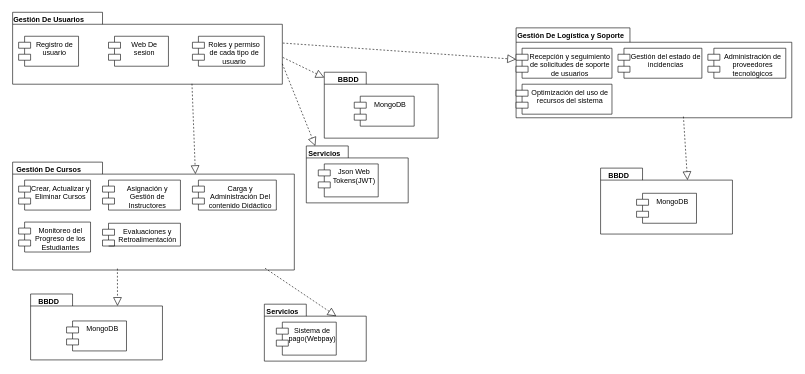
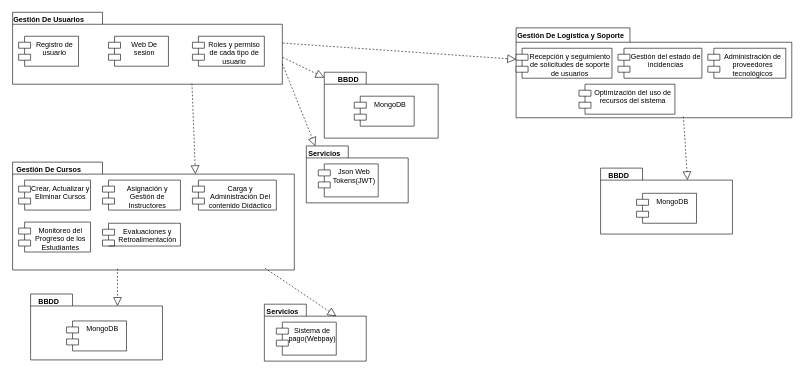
  <mxCell id="0" />
  <mxCell id="1" parent="0" />
  <mxCell id="2" value="" style="shape=folder;fontStyle=1;spacingTop=10;tabWidth=150;tabHeight=20;tabPosition=left;html=1;whiteSpace=wrap;" vertex="1" parent="1"><mxGeometry x="20" y="20" width="450" height="120" as="geometry" /></mxCell>
  <mxCell id="3" value="" style="shape=folder;fontStyle=1;spacingTop=10;tabWidth=150;tabHeight=20;tabPosition=left;html=1;whiteSpace=wrap;" vertex="1" parent="1"><mxGeometry x="20" y="270" width="470" height="180" as="geometry" /></mxCell>
  <mxCell id="4" value="" style="shape=folder;fontStyle=1;spacingTop=10;tabWidth=70;tabHeight=20;tabPosition=left;html=1;whiteSpace=wrap;" vertex="1" parent="1"><mxGeometry x="50" y="490" width="220" height="110" as="geometry" /></mxCell>
  <mxCell id="5" value="" style="shape=folder;fontStyle=1;spacingTop=10;tabWidth=190;tabHeight=24;tabPosition=left;html=1;whiteSpace=wrap;" vertex="1" parent="1"><mxGeometry x="860" y="46" width="460" height="150" as="geometry" /></mxCell>
  <mxCell id="6" value="Registro de usuario" style="shape=module;align=left;spacingLeft=20;align=center;verticalAlign=top;whiteSpace=wrap;html=1;" vertex="1" parent="1"><mxGeometry x="30" y="60" width="100" height="50" as="geometry" /></mxCell>
  <mxCell id="7" value="Gestión De Usuarios" style="text;align=center;fontStyle=1;verticalAlign=middle;spacingLeft=3;spacingRight=3;strokeColor=none;rotatable=0;points=[[0,0.5],[1,0.5]];portConstraint=eastwest;html=1;" vertex="1" parent="1"><mxGeometry x="40" y="20" width="80" height="26" as="geometry" /></mxCell>
  <mxCell id="8" value="Gestión De Cursos" style="text;align=center;fontStyle=1;verticalAlign=middle;spacingLeft=3;spacingRight=3;strokeColor=none;rotatable=0;points=[[0,0.5],[1,0.5]];portConstraint=eastwest;html=1;" vertex="1" parent="1"><mxGeometry x="40" y="270" width="80" height="26" as="geometry" /></mxCell>
  <mxCell id="9" value="BBDD" style="text;align=center;fontStyle=1;verticalAlign=middle;spacingLeft=3;spacingRight=3;strokeColor=none;rotatable=0;points=[[0,0.5],[1,0.5]];portConstraint=eastwest;html=1;" vertex="1" parent="1"><mxGeometry x="40" y="490" width="80" height="26" as="geometry" /></mxCell>
  <mxCell id="10" value="Web De sesion" style="shape=module;align=left;spacingLeft=20;align=center;verticalAlign=top;whiteSpace=wrap;html=1;" vertex="1" parent="1"><mxGeometry x="180" y="60" width="100" height="50" as="geometry" /></mxCell>
  <mxCell id="11" value="Roles y permiso de cada tipo de usuario" style="shape=module;align=left;spacingLeft=20;align=center;verticalAlign=top;whiteSpace=wrap;html=1;" vertex="1" parent="1"><mxGeometry x="320" y="60" width="120" height="50" as="geometry" /></mxCell>
  <mxCell id="12" value="Crear, Actualizar y Eliminar Cursos" style="shape=module;align=left;spacingLeft=20;align=center;verticalAlign=top;whiteSpace=wrap;html=1;" vertex="1" parent="1"><mxGeometry x="30" y="300" width="120" height="50" as="geometry" /></mxCell>
  <mxCell id="13" value="Asignación y Gestión de Instructores" style="shape=module;align=left;spacingLeft=20;align=center;verticalAlign=top;whiteSpace=wrap;html=1;" vertex="1" parent="1"><mxGeometry x="170" y="300" width="130" height="50" as="geometry" /></mxCell>
  <mxCell id="14" value="" style="shape=folder;fontStyle=1;spacingTop=10;tabWidth=70;tabHeight=20;tabPosition=left;html=1;whiteSpace=wrap;" vertex="1" parent="1"><mxGeometry x="510" y="243" width="170" height="95" as="geometry" /></mxCell>
  <mxCell id="15" value="Servicios" style="text;align=center;fontStyle=1;verticalAlign=middle;spacingLeft=3;spacingRight=3;strokeColor=none;rotatable=0;points=[[0,0.5],[1,0.5]];portConstraint=eastwest;html=1;" vertex="1" parent="1"><mxGeometry x="500" y="243" width="80" height="26" as="geometry" /></mxCell>
  <mxCell id="16" value="Json Web Tokens(JWT)" style="shape=module;align=left;spacingLeft=20;align=center;verticalAlign=top;whiteSpace=wrap;html=1;" vertex="1" parent="1"><mxGeometry x="530" y="273" width="100" height="55" as="geometry" /></mxCell>
  <mxCell id="17" value="MongoDB" style="shape=module;align=left;spacingLeft=20;align=center;verticalAlign=top;whiteSpace=wrap;html=1;" vertex="1" parent="1"><mxGeometry x="110" y="535" width="100" height="50" as="geometry" /></mxCell>
  <mxCell id="18" value="" style="endArrow=block;dashed=1;endFill=0;endSize=12;html=1;rounded=0;exitX=1;exitY=0.717;exitDx=0;exitDy=0;exitPerimeter=0;entryX=0.313;entryY=0;entryDx=0;entryDy=0;entryPerimeter=0;" edge="1" parent="1" source="2" target="15"><mxGeometry width="160" relative="1" as="geometry"><mxPoint x="460" y="270" as="sourcePoint" /><mxPoint x="620" y="270" as="targetPoint" /></mxGeometry></mxCell>
  <mxCell id="19" value="" style="endArrow=block;dashed=1;endFill=0;endSize=12;html=1;rounded=0;exitX=0.665;exitY=0.994;exitDx=0;exitDy=0;exitPerimeter=0;entryX=0;entryY=0;entryDx=305;entryDy=20;entryPerimeter=0;" edge="1" parent="1" source="2" target="3"><mxGeometry width="160" relative="1" as="geometry"><mxPoint x="460" y="270" as="sourcePoint" /><mxPoint x="620" y="270" as="targetPoint" /></mxGeometry></mxCell>
  <mxCell id="20" value="" style="endArrow=block;dashed=1;endFill=0;endSize=12;html=1;rounded=0;exitX=0.372;exitY=0.987;exitDx=0;exitDy=0;exitPerimeter=0;entryX=0;entryY=0;entryDx=145;entryDy=20;entryPerimeter=0;" edge="1" parent="1" source="3" target="4"><mxGeometry width="160" relative="1" as="geometry"><mxPoint x="460" y="270" as="sourcePoint" /><mxPoint x="620" y="270" as="targetPoint" /></mxGeometry></mxCell>
  <mxCell id="21" value="" style="endArrow=block;dashed=1;endFill=0;endSize=12;html=1;rounded=0;exitX=1.002;exitY=0.428;exitDx=0;exitDy=0;exitPerimeter=0;entryX=0;entryY=0;entryDx=0;entryDy=52.5;entryPerimeter=0;" edge="1" parent="1" source="2" target="5"><mxGeometry width="160" relative="1" as="geometry"><mxPoint x="460" y="270" as="sourcePoint" /><mxPoint x="620" y="270" as="targetPoint" /></mxGeometry></mxCell>
  <mxCell id="22" value="" style="shape=folder;fontStyle=1;spacingTop=10;tabWidth=70;tabHeight=20;tabPosition=left;html=1;whiteSpace=wrap;" vertex="1" parent="1"><mxGeometry x="540" y="120" width="190" height="110" as="geometry" /></mxCell>
  <mxCell id="23" value="BBDD" style="text;align=center;fontStyle=1;verticalAlign=middle;spacingLeft=3;spacingRight=3;strokeColor=none;rotatable=0;points=[[0,0.5],[1,0.5]];portConstraint=eastwest;html=1;" vertex="1" parent="1"><mxGeometry x="540" y="120" width="80" height="26" as="geometry" /></mxCell>
  <mxCell id="24" value="MongoDB" style="shape=module;align=left;spacingLeft=20;align=center;verticalAlign=top;whiteSpace=wrap;html=1;" vertex="1" parent="1"><mxGeometry x="590" y="160" width="100" height="50" as="geometry" /></mxCell>
  <mxCell id="25" value="" style="shape=folder;fontStyle=1;spacingTop=10;tabWidth=70;tabHeight=20;tabPosition=left;html=1;whiteSpace=wrap;" vertex="1" parent="1"><mxGeometry x="1001" y="280" width="220" height="110" as="geometry" /></mxCell>
  <mxCell id="26" value="BBDD" style="text;align=center;fontStyle=1;verticalAlign=middle;spacingLeft=3;spacingRight=3;strokeColor=none;rotatable=0;points=[[0,0.5],[1,0.5]];portConstraint=eastwest;html=1;" vertex="1" parent="1"><mxGeometry x="991" y="280" width="80" height="26" as="geometry" /></mxCell>
  <mxCell id="27" value="MongoDB" style="shape=module;align=left;spacingLeft=20;align=center;verticalAlign=top;whiteSpace=wrap;html=1;" vertex="1" parent="1"><mxGeometry x="1061" y="322" width="100" height="50" as="geometry" /></mxCell>
  <mxCell id="28" value="" style="endArrow=block;dashed=1;endFill=0;endSize=12;html=1;rounded=0;exitX=0.607;exitY=0.987;exitDx=0;exitDy=0;exitPerimeter=0;entryX=0;entryY=0;entryDx=145;entryDy=20;entryPerimeter=0;" edge="1" parent="1" source="5" target="25"><mxGeometry width="160" relative="1" as="geometry"><mxPoint x="460" y="270" as="sourcePoint" /><mxPoint x="620" y="270" as="targetPoint" /></mxGeometry></mxCell>
  <mxCell id="29" value="" style="endArrow=block;dashed=1;endFill=0;endSize=12;html=1;rounded=0;exitX=1.002;exitY=0.628;exitDx=0;exitDy=0;exitPerimeter=0;" edge="1" parent="1" source="2" target="22"><mxGeometry width="160" relative="1" as="geometry"><mxPoint x="460" y="270" as="sourcePoint" /><mxPoint x="620" y="270" as="targetPoint" /></mxGeometry></mxCell>
  <mxCell id="30" value="Gestión De Logística y Soporte" style="text;align=center;fontStyle=1;verticalAlign=middle;spacingLeft=3;spacingRight=3;strokeColor=none;rotatable=0;points=[[0,0.5],[1,0.5]];portConstraint=eastwest;html=1;" vertex="1" parent="1"><mxGeometry x="911" y="46" width="80" height="26" as="geometry" /></mxCell>
  <mxCell id="31" value="Carga y Administración Del contenido Didáctico" style="shape=module;align=left;spacingLeft=20;align=center;verticalAlign=top;whiteSpace=wrap;html=1;" vertex="1" parent="1"><mxGeometry x="320" y="300" width="140" height="50" as="geometry" /></mxCell>
  <mxCell id="32" value="Monitoreo del Progreso de los Estudiantes" style="shape=module;align=left;spacingLeft=20;align=center;verticalAlign=top;whiteSpace=wrap;html=1;" vertex="1" parent="1"><mxGeometry x="30" y="370" width="120" height="50" as="geometry" /></mxCell>
  <mxCell id="33" value="Evaluaciones y Retroalimentación" style="shape=module;align=left;spacingLeft=20;align=center;verticalAlign=top;whiteSpace=wrap;html=1;" vertex="1" parent="1"><mxGeometry x="170" y="372" width="130" height="38" as="geometry" /></mxCell>
  <mxCell id="34" value="Administración de proveedores tecnológicos" style="shape=module;align=left;spacingLeft=20;align=center;verticalAlign=top;whiteSpace=wrap;html=1;" vertex="1" parent="1"><mxGeometry x="1180" y="80" width="130" height="50" as="geometry" /></mxCell>
  <mxCell id="35" value="Gestión del estado de incidencias" style="shape=module;align=left;spacingLeft=20;align=center;verticalAlign=top;whiteSpace=wrap;html=1;" vertex="1" parent="1"><mxGeometry x="1030" y="80" width="140" height="50" as="geometry" /></mxCell>
- <mxCell id="36" value="Optimización del uso de recursos del sistema" style="shape=module;align=left;spacingLeft=20;align=center;verticalAlign=top;whiteSpace=wrap;html=1;" vertex="1" parent="1"><mxGeometry x="860" y="140" width="160" height="50" as="geometry" /></mxCell>
+ <mxCell id="36" value="Optimización del uso de recursos del sistema" style="shape=module;align=left;spacingLeft=20;align=center;verticalAlign=top;whiteSpace=wrap;html=1;" vertex="1" parent="1"><mxGeometry x="965" y="140" width="160" height="50" as="geometry" /></mxCell>
  <mxCell id="37" value="Recepción y seguimiento de solicitudes de soporte de usuarios" style="shape=module;align=left;spacingLeft=20;align=center;verticalAlign=top;whiteSpace=wrap;html=1;" vertex="1" parent="1"><mxGeometry x="860" y="80" width="160" height="50" as="geometry" /></mxCell>
  <mxCell id="38" value="" style="shape=folder;fontStyle=1;spacingTop=10;tabWidth=70;tabHeight=20;tabPosition=left;html=1;whiteSpace=wrap;" vertex="1" parent="1"><mxGeometry x="440" y="507" width="170" height="95" as="geometry" /></mxCell>
  <mxCell id="39" value="Servicios" style="text;align=center;fontStyle=1;verticalAlign=middle;spacingLeft=3;spacingRight=3;strokeColor=none;rotatable=0;points=[[0,0.5],[1,0.5]];portConstraint=eastwest;html=1;" vertex="1" parent="1"><mxGeometry x="430" y="507" width="80" height="26" as="geometry" /></mxCell>
  <mxCell id="40" value="Sistema de pago(Webpay)" style="shape=module;align=left;spacingLeft=20;align=center;verticalAlign=top;whiteSpace=wrap;html=1;" vertex="1" parent="1"><mxGeometry x="460" y="537" width="100" height="55" as="geometry" /></mxCell>
  <mxCell id="41" value="" style="endArrow=block;dashed=1;endFill=0;endSize=12;html=1;rounded=0;exitX=0.896;exitY=0.983;exitDx=0;exitDy=0;exitPerimeter=0;entryX=0;entryY=0;entryDx=120;entryDy=20;entryPerimeter=0;" edge="1" parent="1" source="3" target="38"><mxGeometry width="160" relative="1" as="geometry"><mxPoint x="480" y="116" as="sourcePoint" /><mxPoint x="535" y="253" as="targetPoint" /></mxGeometry></mxCell>
